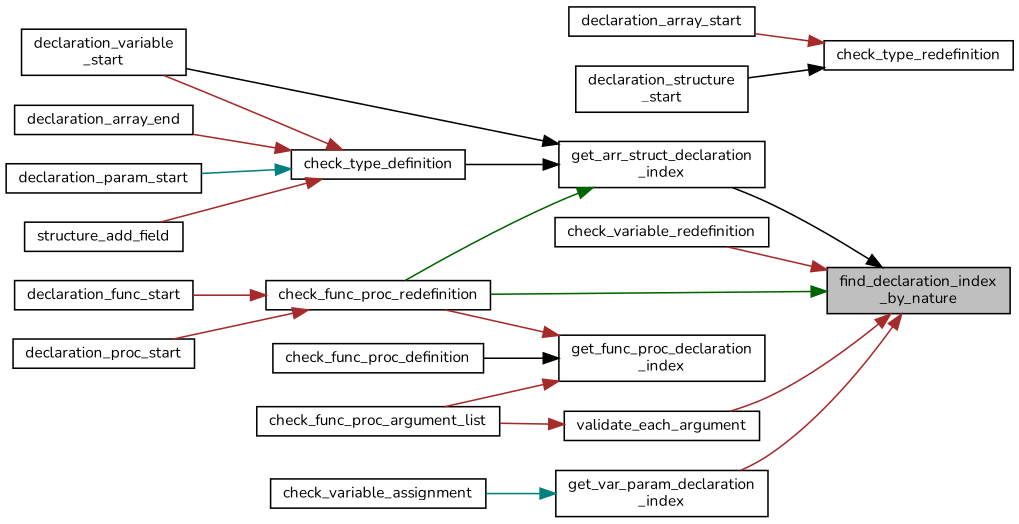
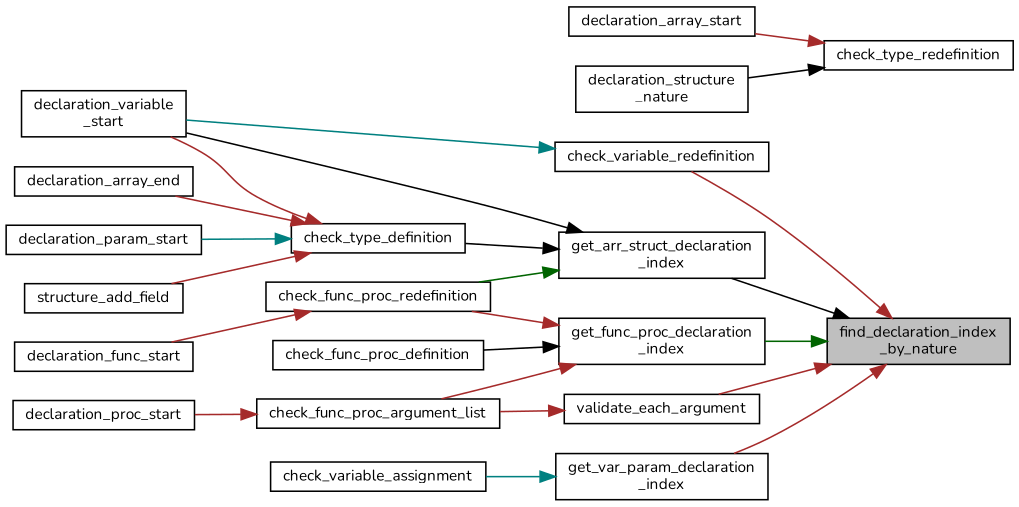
  digraph {
    fontname=Nunito
    rankdir=RL
    node [color=black fillcolor=white fontname=Nunito fontsize=10 shape=record style=filled]
    edge [color=brown dir=back fontname=Nunito fontsize=10 labelfontname=Helvetica labelfontsize=10 style=solid]
    n1 [fillcolor=grey75 fontcolor=black height=0.2 label="find_declaration_index\l_by_nature" width=0.4]
    n2 [height=0.2 label=check_variable_redefinition width=0.4]
    n3 [height=0.2 label="get_arr_struct_declaration\l_index" width=0.4]
    n4 [height=0.2 label="get_func_proc_declaration\l_index" width=0.4]
    n5 [height=0.2 label="get_var_param_declaration\l_index" width=0.4]
    n6 [height=0.2 label=validate_each_argument width=0.4]
    n7 [height=0.2 label="declaration_variable\l_start" width=0.4]
    n8 [height=0.2 label=check_type_definition width=0.4]
    n9 [height=0.2 label=check_func_proc_redefinition width=0.4]
    n10 [height=0.2 label=check_func_proc_argument_list width=0.4]
    n11 [height=0.2 label=check_func_proc_definition width=0.4]
    n12 [height=0.2 label=check_variable_assignment width=0.4]
    n13 [height=0.2 label=declaration_array_end width=0.4]
    n14 [height=0.2 label=declaration_param_start width=0.4]
    n15 [height=0.2 label=structure_add_field width=0.4]
    n16 [height=0.2 label=check_type_redefinition width=0.4]
    n17 [height=0.2 label=declaration_array_start width=0.4]
-   n18 [height=0.2 label="declaration_structure\l_start" width=0.4]
+   n18 [height=0.2 label="declaration_structure\l_nature" width=0.4]
    n19 [height=0.2 label=declaration_func_start width=0.4]
    n20 [height=0.2 label=declaration_proc_start width=0.4]
    n1 -> n2
    n1 -> n3 [color=black]
-   n1 -> n9 [color=darkgreen]
+   n1 -> n4 [color=darkgreen]
    n1 -> n5
    n1 -> n6
+   n2 -> n7 [color=teal]
    n3 -> n7 [color=black]
    n3 -> n8 [color=black]
    n3 -> n9 [color=darkgreen]
    n4 -> n9
    n4 -> n10
    n4 -> n11 [color=black]
    n5 -> n12 [color=teal]
    n6 -> n10
    n8 -> n7
    n8 -> n13
    n8 -> n14 [color=teal]
    n8 -> n15
    n9 -> n19
-   n9 -> n20
+   n10 -> n20
    n16 -> n17
    n16 -> n18 [color=black]
  }
